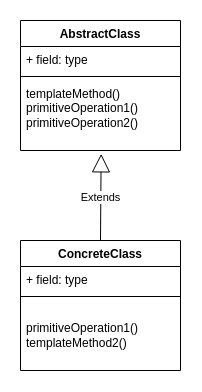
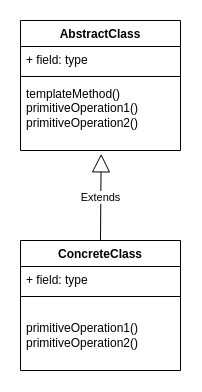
  <mxCell id="0" />
  <mxCell id="1" parent="0" />
  <mxCell id="2" value="AbstractClass" style="swimlane;fontStyle=1;align=center;verticalAlign=top;childLayout=stackLayout;horizontal=1;startSize=26;horizontalStack=0;resizeParent=1;resizeParentMax=0;resizeLast=0;collapsible=1;marginBottom=0;whiteSpace=wrap;html=1;" vertex="1" parent="1"><mxGeometry x="20" y="20" width="160" height="130" as="geometry" /></mxCell>
  <mxCell id="3" value="+ field: type" style="text;strokeColor=none;fillColor=none;align=left;verticalAlign=top;spacingLeft=4;spacingRight=4;overflow=hidden;rotatable=0;points=[[0,0.5],[1,0.5]];portConstraint=eastwest;whiteSpace=wrap;html=1;" vertex="1" parent="2"><mxGeometry y="26" width="160" height="26" as="geometry" /></mxCell>
  <mxCell id="4" value="" style="line;strokeWidth=1;fillColor=none;align=left;verticalAlign=middle;spacingTop=-1;spacingLeft=3;spacingRight=3;rotatable=0;labelPosition=right;points=[];portConstraint=eastwest;strokeColor=inherit;" vertex="1" parent="2"><mxGeometry y="52" width="160" height="8" as="geometry" /></mxCell>
  <mxCell id="5" value="templateMethod()&lt;br&gt;primitiveOperation1()&lt;br&gt;primitiveOperation2()" style="text;strokeColor=none;fillColor=none;align=left;verticalAlign=top;spacingLeft=4;spacingRight=4;overflow=hidden;rotatable=0;points=[[0,0.5],[1,0.5]];portConstraint=eastwest;whiteSpace=wrap;html=1;" vertex="1" parent="2"><mxGeometry y="60" width="160" height="70" as="geometry" /></mxCell>
  <mxCell id="6" value="ConcreteClass" style="swimlane;fontStyle=1;align=center;verticalAlign=top;childLayout=stackLayout;horizontal=1;startSize=26;horizontalStack=0;resizeParent=1;resizeParentMax=0;resizeLast=0;collapsible=1;marginBottom=0;whiteSpace=wrap;html=1;" vertex="1" parent="1"><mxGeometry x="20" y="240" width="160" height="130" as="geometry" /></mxCell>
  <mxCell id="7" value="Extends" style="endArrow=block;endSize=16;endFill=0;html=1;rounded=0;entryX=0.504;entryY=1.048;entryDx=0;entryDy=0;entryPerimeter=0;" edge="1" parent="6" target="5"><mxGeometry width="160" relative="1" as="geometry"><mxPoint x="80" as="sourcePoint" /><mxPoint x="240" as="targetPoint" /></mxGeometry></mxCell>
  <mxCell id="8" value="+ field: type" style="text;strokeColor=none;fillColor=none;align=left;verticalAlign=top;spacingLeft=4;spacingRight=4;overflow=hidden;rotatable=0;points=[[0,0.5],[1,0.5]];portConstraint=eastwest;whiteSpace=wrap;html=1;" vertex="1" parent="6"><mxGeometry y="26" width="160" height="26" as="geometry" /></mxCell>
  <mxCell id="9" value="" style="line;strokeWidth=1;fillColor=none;align=left;verticalAlign=middle;spacingTop=-1;spacingLeft=3;spacingRight=3;rotatable=0;labelPosition=right;points=[];portConstraint=eastwest;strokeColor=inherit;" vertex="1" parent="6"><mxGeometry y="52" width="160" height="8" as="geometry" /></mxCell>
- <mxCell id="10" value="&lt;br&gt;primitiveOperation1()&lt;br&gt;templateMethod2()" style="text;strokeColor=none;fillColor=none;align=left;verticalAlign=top;spacingLeft=4;spacingRight=4;overflow=hidden;rotatable=0;points=[[0,0.5],[1,0.5]];portConstraint=eastwest;whiteSpace=wrap;html=1;" vertex="1" parent="6"><mxGeometry y="60" width="160" height="70" as="geometry" /></mxCell>
+ <mxCell id="10" value="&lt;br&gt;primitiveOperation1()&lt;br&gt;primitiveOperation2()" style="text;strokeColor=none;fillColor=none;align=left;verticalAlign=top;spacingLeft=4;spacingRight=4;overflow=hidden;rotatable=0;points=[[0,0.5],[1,0.5]];portConstraint=eastwest;whiteSpace=wrap;html=1;" vertex="1" parent="6"><mxGeometry y="60" width="160" height="70" as="geometry" /></mxCell>
